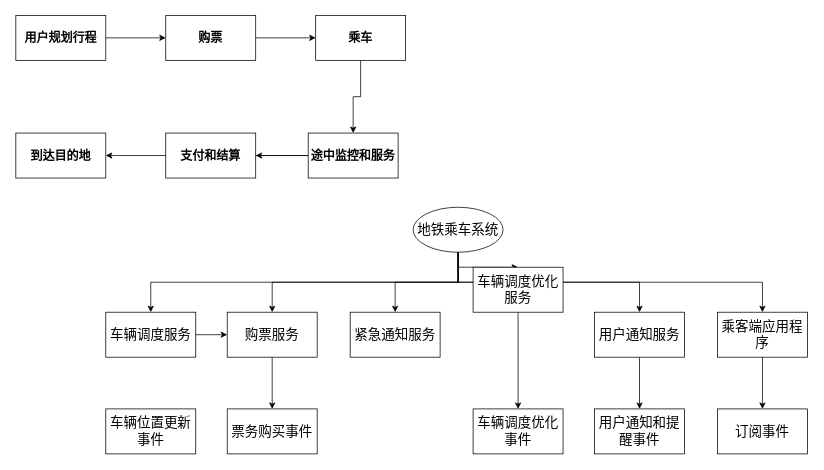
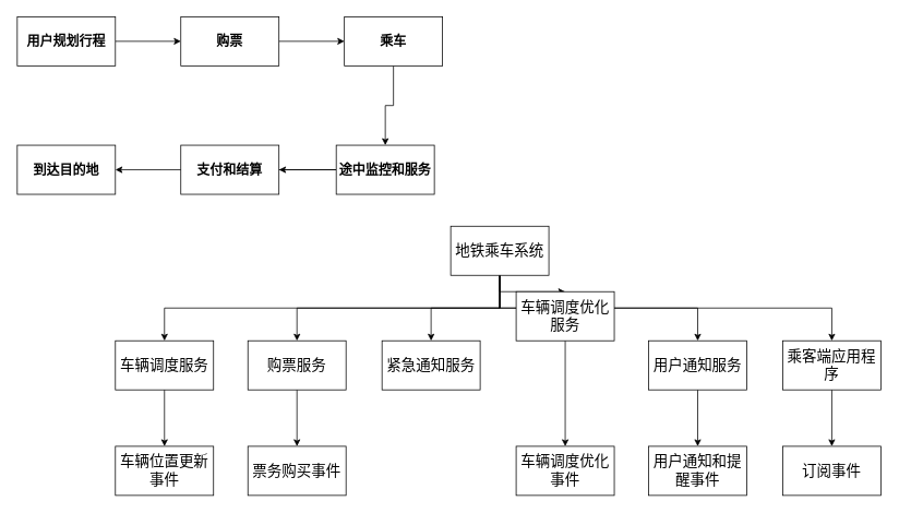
  <mxCell id="0" />
  <mxCell id="1" parent="0" />
  <mxCell id="2" style="edgeStyle=orthogonalEdgeStyle;rounded=0;orthogonalLoop=1;jettySize=auto;html=1;exitX=1;exitY=0.5;exitDx=0;exitDy=0;entryX=0;entryY=0.5;entryDx=0;entryDy=0;fontFamily=Hei;fontSize=16;fontStyle=1" edge="1" parent="1" source="3" target="5"><mxGeometry relative="1" as="geometry" /></mxCell>
  <mxCell id="3" value="用户规划行程" style="rounded=0;whiteSpace=wrap;html=1;fontFamily=Hei;fontSize=16;fontStyle=1" vertex="1" parent="1"><mxGeometry x="20" y="20" width="120" height="60" as="geometry" /></mxCell>
  <mxCell id="4" value="" style="edgeStyle=orthogonalEdgeStyle;rounded=0;orthogonalLoop=1;jettySize=auto;html=1;fontFamily=Hei;fontSize=16;fontStyle=1" edge="1" parent="1" source="5" target="7"><mxGeometry relative="1" as="geometry" /></mxCell>
  <mxCell id="5" value="购票" style="rounded=0;whiteSpace=wrap;html=1;fontFamily=Hei;fontSize=16;fontStyle=1" vertex="1" parent="1"><mxGeometry x="220" y="20" width="120" height="60" as="geometry" /></mxCell>
  <mxCell id="6" value="" style="edgeStyle=orthogonalEdgeStyle;rounded=0;orthogonalLoop=1;jettySize=auto;html=1;fontFamily=Hei;fontSize=16;fontStyle=1" edge="1" parent="1" source="7" target="10"><mxGeometry relative="1" as="geometry" /></mxCell>
  <mxCell id="7" value="乘车" style="rounded=0;whiteSpace=wrap;html=1;fontFamily=Hei;fontSize=16;fontStyle=1" vertex="1" parent="1"><mxGeometry x="420" y="20" width="120" height="60" as="geometry" /></mxCell>
  <mxCell id="8" value="" style="edgeStyle=orthogonalEdgeStyle;rounded=0;orthogonalLoop=1;jettySize=auto;html=1;fontFamily=Hei;fontSize=16;fontStyle=1" edge="1" parent="1" source="10" target="11"><mxGeometry relative="1" as="geometry" /></mxCell>
  <mxCell id="9" style="edgeStyle=orthogonalEdgeStyle;rounded=0;orthogonalLoop=1;jettySize=auto;html=1;exitX=0;exitY=0.5;exitDx=0;exitDy=0;entryX=1;entryY=0.5;entryDx=0;entryDy=0;" edge="1" parent="1" source="10" target="12"><mxGeometry relative="1" as="geometry" /></mxCell>
  <mxCell id="10" value="途中监控和服务" style="rounded=0;whiteSpace=wrap;html=1;fontFamily=Hei;fontSize=16;fontStyle=1" vertex="1" parent="1"><mxGeometry x="410" y="177" width="120" height="60" as="geometry" /></mxCell>
  <mxCell id="11" value="到达目的地" style="rounded=0;whiteSpace=wrap;html=1;fontFamily=Hei;fontSize=16;fontStyle=1" vertex="1" parent="1"><mxGeometry x="20" y="177" width="120" height="60" as="geometry" /></mxCell>
  <mxCell id="12" value="支付和结算" style="rounded=0;whiteSpace=wrap;html=1;fontFamily=Hei;fontSize=16;fontStyle=1" vertex="1" parent="1"><mxGeometry x="220" y="177" width="120" height="60" as="geometry" /></mxCell>
  <mxCell id="13" style="edgeStyle=orthogonalEdgeStyle;rounded=0;orthogonalLoop=1;jettySize=auto;html=1;exitX=0.5;exitY=1;exitDx=0;exitDy=0;entryX=0.5;entryY=0;entryDx=0;entryDy=0;fontFamily=Hei;fontSize=18;" edge="1" parent="1" source="19" target="24"><mxGeometry relative="1" as="geometry" /></mxCell>
  <mxCell id="14" style="edgeStyle=orthogonalEdgeStyle;rounded=0;orthogonalLoop=1;jettySize=auto;html=1;exitX=0.5;exitY=1;exitDx=0;exitDy=0;entryX=0.5;entryY=0;entryDx=0;entryDy=0;fontFamily=Hei;fontSize=18;" edge="1" parent="1" source="19" target="21"><mxGeometry relative="1" as="geometry" /></mxCell>
  <mxCell id="15" style="edgeStyle=orthogonalEdgeStyle;rounded=0;orthogonalLoop=1;jettySize=auto;html=1;exitX=0.5;exitY=1;exitDx=0;exitDy=0;fontFamily=Hei;fontSize=18;" edge="1" parent="1" source="19" target="22"><mxGeometry relative="1" as="geometry" /></mxCell>
  <mxCell id="16" style="edgeStyle=orthogonalEdgeStyle;rounded=0;orthogonalLoop=1;jettySize=auto;html=1;exitX=0.5;exitY=1;exitDx=0;exitDy=0;fontFamily=Hei;fontSize=18;" edge="1" parent="1" source="19" target="30"><mxGeometry relative="1" as="geometry" /></mxCell>
  <mxCell id="17" style="edgeStyle=orthogonalEdgeStyle;rounded=0;orthogonalLoop=1;jettySize=auto;html=1;exitX=0.5;exitY=1;exitDx=0;exitDy=0;fontFamily=Hei;fontSize=18;" edge="1" parent="1" source="19" target="26"><mxGeometry relative="1" as="geometry" /></mxCell>
  <mxCell id="18" style="edgeStyle=orthogonalEdgeStyle;rounded=0;orthogonalLoop=1;jettySize=auto;html=1;exitX=0.5;exitY=1;exitDx=0;exitDy=0;fontFamily=Hei;fontSize=18;" edge="1" parent="1" source="19" target="28"><mxGeometry relative="1" as="geometry" /></mxCell>
- <mxCell id="19" value="地铁乘车系统" style="ellipse;whiteSpace=wrap;html=1;fontFamily=Hei;fontSize=18;" vertex="1" parent="1"><mxGeometry x="550" y="276" width="120" height="60" as="geometry" /></mxCell>
+ <mxCell id="19" value="地铁乘车系统" style="rounded=0;whiteSpace=wrap;html=1;fontFamily=Hei;fontSize=18;" vertex="1" parent="1"><mxGeometry x="550" y="276" width="120" height="60" as="geometry" /></mxCell>
  <mxCell id="20" value="" style="edgeStyle=orthogonalEdgeStyle;rounded=0;orthogonalLoop=1;jettySize=auto;html=1;fontFamily=Hei;fontSize=18;" edge="1" parent="1" source="21" target="31"><mxGeometry relative="1" as="geometry" /></mxCell>
  <mxCell id="21" value="购票服务" style="rounded=0;whiteSpace=wrap;html=1;fontFamily=Hei;fontSize=18;" vertex="1" parent="1"><mxGeometry x="302" y="416" width="120" height="60" as="geometry" /></mxCell>
  <mxCell id="22" value="紧急通知服务" style="rounded=0;whiteSpace=wrap;html=1;fontFamily=Hei;fontSize=18;" vertex="1" parent="1"><mxGeometry x="466" y="416" width="120" height="60" as="geometry" /></mxCell>
- <mxCell id="23" value="" style="edgeStyle=orthogonalEdgeStyle;rounded=0;orthogonalLoop=1;jettySize=auto;html=1;fontFamily=Hei;fontSize=18;" edge="1" parent="1" source="24" target="21"><mxGeometry relative="1" as="geometry" /></mxCell>
+ <mxCell id="23" value="" style="edgeStyle=orthogonalEdgeStyle;rounded=0;orthogonalLoop=1;jettySize=auto;html=1;fontFamily=Hei;fontSize=18;" edge="1" parent="1" source="24" target="32"><mxGeometry relative="1" as="geometry" /></mxCell>
  <mxCell id="24" value="车辆调度服务" style="rounded=0;whiteSpace=wrap;html=1;fontFamily=Hei;fontSize=18;" vertex="1" parent="1"><mxGeometry x="140" y="416" width="120" height="60" as="geometry" /></mxCell>
  <mxCell id="25" value="" style="edgeStyle=orthogonalEdgeStyle;rounded=0;orthogonalLoop=1;jettySize=auto;html=1;fontFamily=Hei;fontSize=18;" edge="1" parent="1" source="26" target="33"><mxGeometry relative="1" as="geometry" /></mxCell>
  <mxCell id="26" value="用户通知服务" style="rounded=0;whiteSpace=wrap;html=1;fontFamily=Hei;fontSize=18;" vertex="1" parent="1"><mxGeometry x="792" y="416" width="120" height="60" as="geometry" /></mxCell>
  <mxCell id="27" value="" style="edgeStyle=orthogonalEdgeStyle;rounded=0;orthogonalLoop=1;jettySize=auto;html=1;fontFamily=Hei;fontSize=18;" edge="1" parent="1" source="28" target="34"><mxGeometry relative="1" as="geometry" /></mxCell>
  <mxCell id="28" value="乘客端应用程序" style="rounded=0;whiteSpace=wrap;html=1;fontFamily=Hei;fontSize=18;" vertex="1" parent="1"><mxGeometry x="956" y="416" width="120" height="60" as="geometry" /></mxCell>
  <mxCell id="29" value="" style="edgeStyle=orthogonalEdgeStyle;rounded=0;orthogonalLoop=1;jettySize=auto;html=1;fontFamily=Hei;fontSize=18;" edge="1" parent="1" source="30" target="35"><mxGeometry relative="1" as="geometry" /></mxCell>
  <mxCell id="30" value="车辆调度优化服务" style="rounded=0;whiteSpace=wrap;html=1;fontFamily=Hei;fontSize=18;" vertex="1" parent="1"><mxGeometry x="630" y="356" width="120" height="60" as="geometry" /></mxCell>
  <mxCell id="31" value="票务购买事件" style="rounded=0;whiteSpace=wrap;html=1;fontFamily=Hei;fontSize=18;" vertex="1" parent="1"><mxGeometry x="302" y="545" width="120" height="60" as="geometry" /></mxCell>
  <mxCell id="32" value="车辆位置更新事件" style="rounded=0;whiteSpace=wrap;html=1;fontFamily=Hei;fontSize=18;" vertex="1" parent="1"><mxGeometry x="140" y="545" width="120" height="60" as="geometry" /></mxCell>
  <mxCell id="33" value="用户通知和提醒事件" style="rounded=0;whiteSpace=wrap;html=1;fontFamily=Hei;fontSize=18;" vertex="1" parent="1"><mxGeometry x="792" y="545" width="120" height="60" as="geometry" /></mxCell>
  <mxCell id="34" value="订阅事件" style="rounded=0;whiteSpace=wrap;html=1;fontFamily=Hei;fontSize=18;" vertex="1" parent="1"><mxGeometry x="956" y="545" width="120" height="60" as="geometry" /></mxCell>
  <mxCell id="35" value="车辆调度优化事件" style="rounded=0;whiteSpace=wrap;html=1;fontFamily=Hei;fontSize=18;" vertex="1" parent="1"><mxGeometry x="630" y="545" width="120" height="60" as="geometry" /></mxCell>
